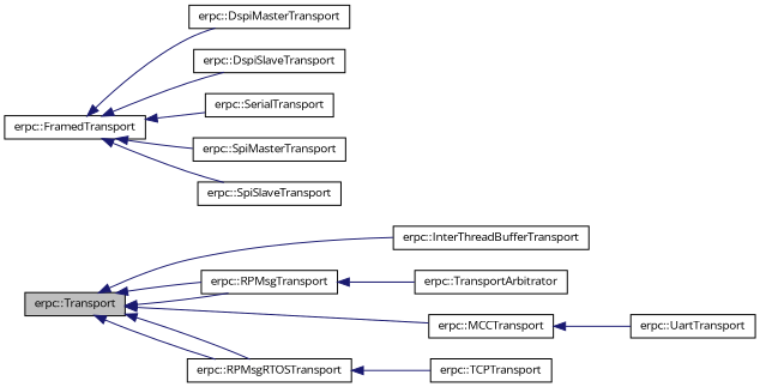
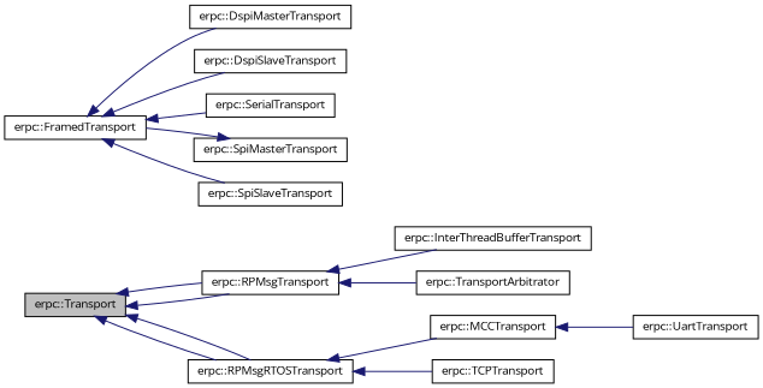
  digraph {
    fontname="Open Sans"
    rankdir=LR
    node [color=black fillcolor=white fontname="Open Sans" fontsize=10 shape=record style=filled]
    edge [color=midnightblue dir=back fontname="Open Sans" fontsize=10 labelfontname=Helvetica labelfontsize=10 style=solid]
    n1 [fillcolor=grey75 fontcolor=black height=0.2 label="erpc::Transport" width=0.4]
    n2 [height=0.2 label="erpc::InterThreadBufferTransport" width=0.4]
    n3 [height=0.2 label="erpc::MCCTransport" width=0.4]
    n4 [height=0.2 label="erpc::RPMsgRTOSTransport" width=0.4]
    n5 [height=0.2 label="erpc::RPMsgTransport" width=0.4]
    n6 [height=0.2 label="erpc::FramedTransport" width=0.4]
    n7 [height=0.2 label="erpc::DspiMasterTransport" width=0.4]
    n8 [height=0.2 label="erpc::DspiSlaveTransport" width=0.4]
    n9 [height=0.2 label="erpc::SerialTransport" width=0.4]
    n10 [height=0.2 label="erpc::SpiMasterTransport" width=0.4]
    n11 [height=0.2 label="erpc::SpiSlaveTransport" width=0.4]
    n12 [height=0.2 label="erpc::UartTransport" width=0.4]
    n13 [height=0.2 label="erpc::TCPTransport" width=0.4]
    n14 [height=0.2 label="erpc::TransportArbitrator" width=0.4]
-   n1 -> n2
-   n1 -> n3
+   n5 -> n2
+   n4 -> n3
    n1 -> n4
    n1 -> n4
    n1 -> n5
    n1 -> n5
    n3 -> n12
    n4 -> n13
    n5 -> n14
    n6 -> n7
    n6 -> n8
    n6 -> n9
-   n6 -> n10
+   n10 -> n6
    n6 -> n11
  }
